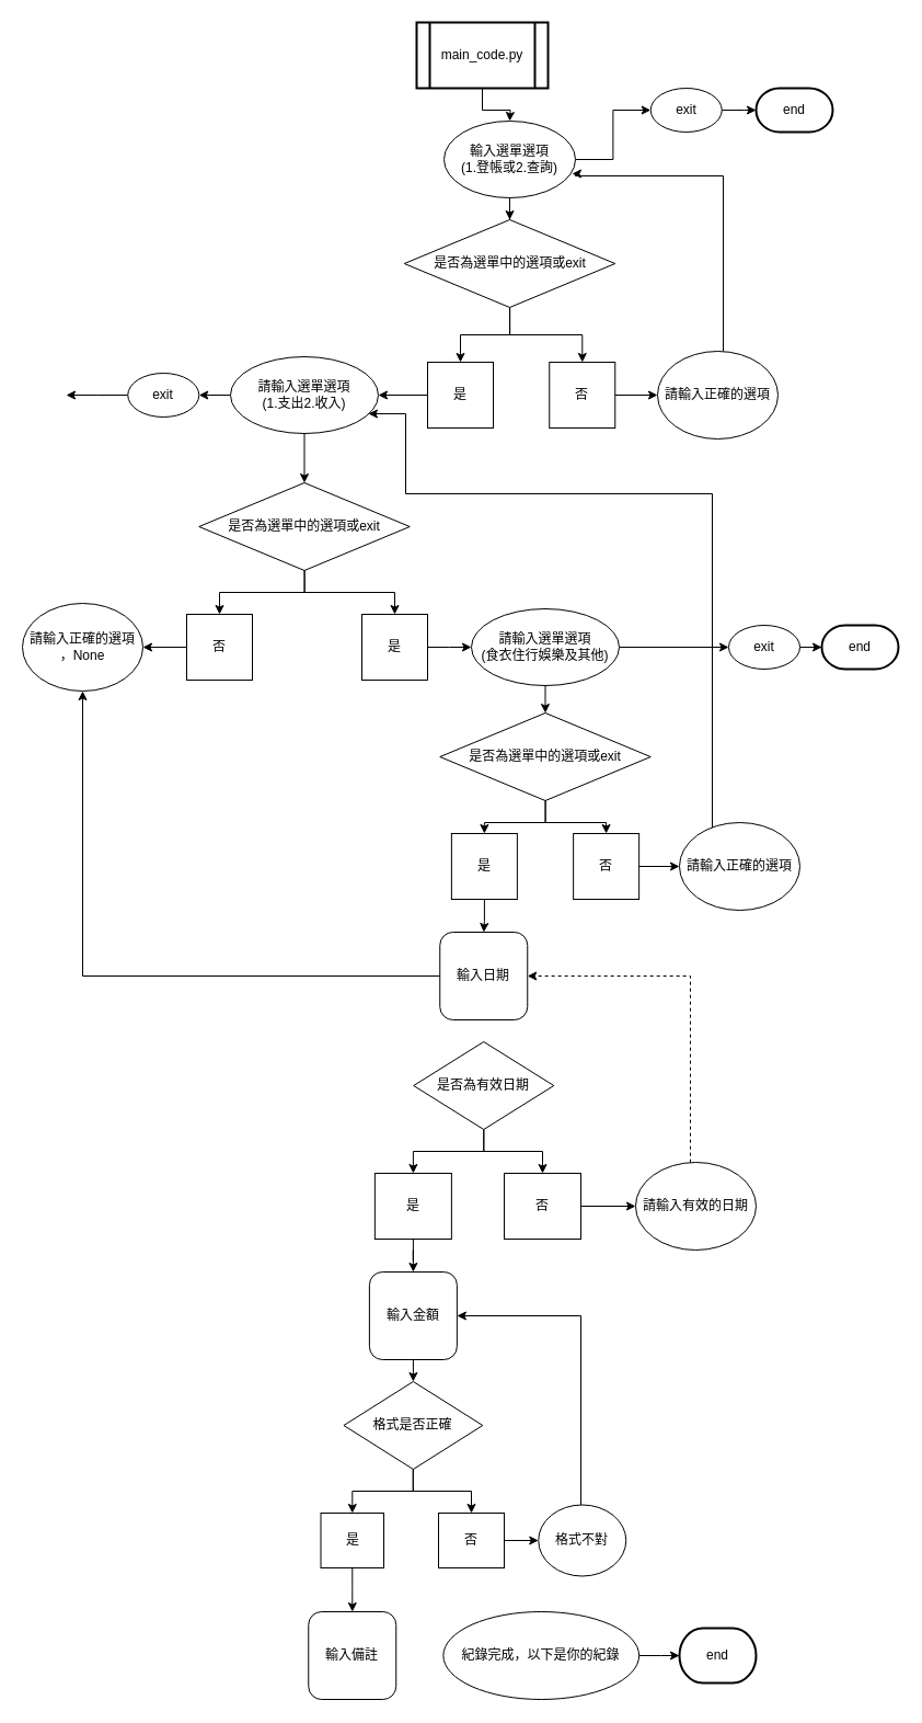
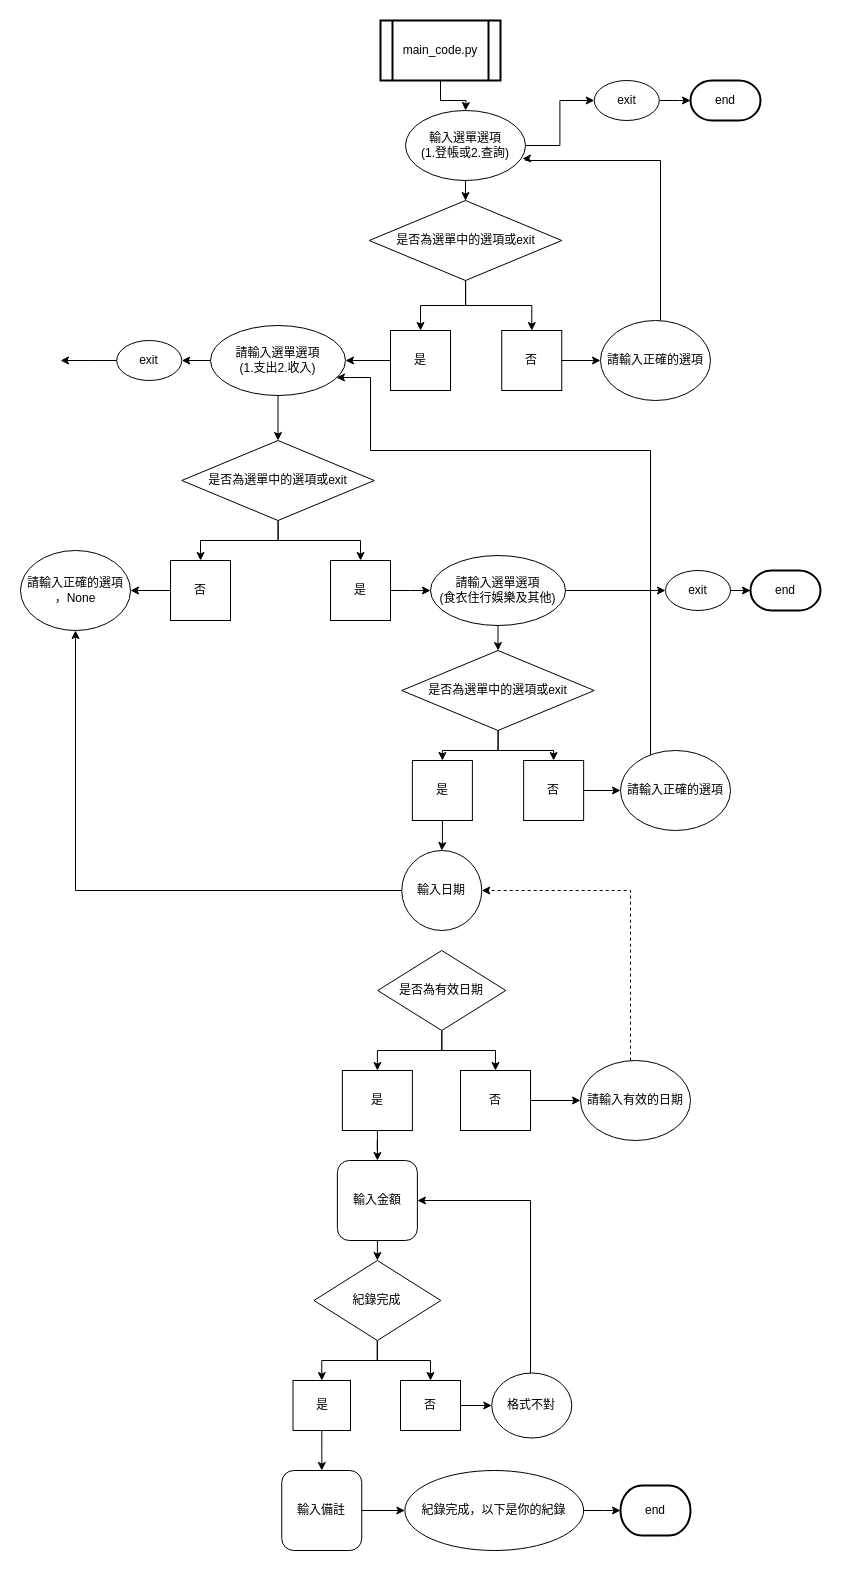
  <mxCell id="0" />
  <mxCell id="1" parent="0" />
  <mxCell id="2" value="" style="edgeStyle=orthogonalEdgeStyle;rounded=0;orthogonalLoop=1;jettySize=auto;html=1;" edge="1" parent="1" source="3"><mxGeometry relative="1" as="geometry"><mxPoint x="465" y="110" as="targetPoint" /></mxGeometry></mxCell>
  <mxCell id="3" value="main_code.py" style="shape=process;whiteSpace=wrap;html=1;backgroundOutline=1;strokeWidth=2;" vertex="1" parent="1"><mxGeometry x="380" y="20" width="120" height="60" as="geometry" /></mxCell>
  <mxCell id="4" value="" style="edgeStyle=orthogonalEdgeStyle;rounded=0;orthogonalLoop=1;jettySize=auto;html=1;entryX=0.5;entryY=0;entryDx=0;entryDy=0;" edge="1" parent="1" source="6" target="9"><mxGeometry relative="1" as="geometry"><mxPoint x="523" y="220" as="targetPoint" /></mxGeometry></mxCell>
  <mxCell id="5" value="" style="edgeStyle=orthogonalEdgeStyle;rounded=0;orthogonalLoop=1;jettySize=auto;html=1;" edge="1" parent="1" source="6" target="67"><mxGeometry relative="1" as="geometry" /></mxCell>
  <mxCell id="6" value="輸入選單選項&lt;br&gt;(1.登帳或2.查詢)" style="ellipse;whiteSpace=wrap;html=1;" vertex="1" parent="1"><mxGeometry x="405" y="110" width="120" height="70" as="geometry" /></mxCell>
  <mxCell id="7" value="" style="edgeStyle=orthogonalEdgeStyle;rounded=0;orthogonalLoop=1;jettySize=auto;html=1;" edge="1" parent="1" source="9" target="11"><mxGeometry relative="1" as="geometry" /></mxCell>
  <mxCell id="8" value="" style="edgeStyle=orthogonalEdgeStyle;rounded=0;orthogonalLoop=1;jettySize=auto;html=1;" edge="1" parent="1" source="9" target="13"><mxGeometry relative="1" as="geometry" /></mxCell>
  <mxCell id="9" value="是否為選單中的選項或exit" style="rhombus;whiteSpace=wrap;html=1;" vertex="1" parent="1"><mxGeometry x="368.75" y="200" width="192.5" height="80" as="geometry" /></mxCell>
  <mxCell id="10" value="" style="edgeStyle=orthogonalEdgeStyle;rounded=0;orthogonalLoop=1;jettySize=auto;html=1;" edge="1" parent="1" source="11" target="18"><mxGeometry relative="1" as="geometry" /></mxCell>
  <mxCell id="11" value="是" style="whiteSpace=wrap;html=1;" vertex="1" parent="1"><mxGeometry x="390" y="330" width="60" height="60" as="geometry" /></mxCell>
  <mxCell id="12" value="" style="edgeStyle=orthogonalEdgeStyle;rounded=0;orthogonalLoop=1;jettySize=auto;html=1;" edge="1" parent="1" source="13" target="15"><mxGeometry relative="1" as="geometry" /></mxCell>
  <mxCell id="13" value="否" style="whiteSpace=wrap;html=1;" vertex="1" parent="1"><mxGeometry x="501.25" y="330" width="60" height="60" as="geometry" /></mxCell>
  <mxCell id="14" value="" style="edgeStyle=orthogonalEdgeStyle;rounded=0;orthogonalLoop=1;jettySize=auto;html=1;entryX=0.975;entryY=0.686;entryDx=0;entryDy=0;entryPerimeter=0;" edge="1" parent="1" source="15" target="6"><mxGeometry relative="1" as="geometry"><mxPoint x="655" y="240" as="targetPoint" /><Array as="points"><mxPoint x="660" y="160" /><mxPoint x="525" y="160" /><mxPoint x="525" y="158" /></Array></mxGeometry></mxCell>
  <mxCell id="15" value="請輸入正確的選項" style="ellipse;whiteSpace=wrap;html=1;" vertex="1" parent="1"><mxGeometry x="600" y="320" width="110" height="80" as="geometry" /></mxCell>
  <mxCell id="16" value="" style="edgeStyle=orthogonalEdgeStyle;rounded=0;orthogonalLoop=1;jettySize=auto;html=1;entryX=0.5;entryY=0;entryDx=0;entryDy=0;" edge="1" parent="1" source="18" target="21"><mxGeometry relative="1" as="geometry"><mxPoint x="420" y="520" as="targetPoint" /></mxGeometry></mxCell>
  <mxCell id="17" value="" style="edgeStyle=orthogonalEdgeStyle;rounded=0;orthogonalLoop=1;jettySize=auto;html=1;" edge="1" parent="1" source="18" target="70"><mxGeometry relative="1" as="geometry" /></mxCell>
  <mxCell id="18" value="請輸入選單選項&lt;br&gt;(1.支出2.收入)" style="ellipse;whiteSpace=wrap;html=1;" vertex="1" parent="1"><mxGeometry x="210" y="325" width="135" height="70" as="geometry" /></mxCell>
  <mxCell id="19" value="" style="edgeStyle=orthogonalEdgeStyle;rounded=0;orthogonalLoop=1;jettySize=auto;html=1;" edge="1" parent="1" source="21" target="25"><mxGeometry relative="1" as="geometry" /></mxCell>
  <mxCell id="20" value="" style="edgeStyle=orthogonalEdgeStyle;rounded=0;orthogonalLoop=1;jettySize=auto;html=1;entryX=0.5;entryY=0;entryDx=0;entryDy=0;" edge="1" parent="1" source="21" target="23"><mxGeometry relative="1" as="geometry"><mxPoint x="207.5" y="560" as="targetPoint" /></mxGeometry></mxCell>
  <mxCell id="21" value="是否為選單中的選項或exit" style="rhombus;whiteSpace=wrap;html=1;" vertex="1" parent="1"><mxGeometry x="181.25" y="440" width="192.5" height="80" as="geometry" /></mxCell>
  <mxCell id="22" value="" style="edgeStyle=orthogonalEdgeStyle;rounded=0;orthogonalLoop=1;jettySize=auto;html=1;" edge="1" parent="1" source="23"><mxGeometry relative="1" as="geometry"><mxPoint x="430" y="590" as="targetPoint" /></mxGeometry></mxCell>
  <mxCell id="23" value="是" style="whiteSpace=wrap;html=1;" vertex="1" parent="1"><mxGeometry x="330" y="560" width="60" height="60" as="geometry" /></mxCell>
  <mxCell id="24" value="" style="edgeStyle=orthogonalEdgeStyle;rounded=0;orthogonalLoop=1;jettySize=auto;html=1;" edge="1" parent="1" source="25" target="26"><mxGeometry relative="1" as="geometry" /></mxCell>
  <mxCell id="25" value="否" style="whiteSpace=wrap;html=1;" vertex="1" parent="1"><mxGeometry x="170" y="560" width="60" height="60" as="geometry" /></mxCell>
  <mxCell id="26" value="請輸入正確的選項&lt;br&gt;，None" style="ellipse;whiteSpace=wrap;html=1;" vertex="1" parent="1"><mxGeometry x="20" y="550" width="110" height="80" as="geometry" /></mxCell>
  <mxCell id="27" value="" style="edgeStyle=orthogonalEdgeStyle;rounded=0;orthogonalLoop=1;jettySize=auto;html=1;" edge="1" parent="1" source="29" target="32"><mxGeometry relative="1" as="geometry" /></mxCell>
  <mxCell id="28" value="" style="edgeStyle=orthogonalEdgeStyle;rounded=0;orthogonalLoop=1;jettySize=auto;html=1;" edge="1" parent="1" source="29" target="72"><mxGeometry relative="1" as="geometry" /></mxCell>
  <mxCell id="29" value="請輸入選單選項&lt;br&gt;(食衣住行娛樂及其他)" style="ellipse;whiteSpace=wrap;html=1;" vertex="1" parent="1"><mxGeometry x="430" y="555" width="135" height="70" as="geometry" /></mxCell>
  <mxCell id="30" value="" style="edgeStyle=orthogonalEdgeStyle;rounded=0;orthogonalLoop=1;jettySize=auto;html=1;" edge="1" parent="1" source="32" target="36"><mxGeometry relative="1" as="geometry" /></mxCell>
  <mxCell id="31" value="" style="edgeStyle=orthogonalEdgeStyle;rounded=0;orthogonalLoop=1;jettySize=auto;html=1;entryX=0.5;entryY=0;entryDx=0;entryDy=0;" edge="1" parent="1" source="32" target="34"><mxGeometry relative="1" as="geometry"><mxPoint x="285" y="690" as="targetPoint" /></mxGeometry></mxCell>
  <mxCell id="32" value="是否為選單中的選項或exit" style="rhombus;whiteSpace=wrap;html=1;" vertex="1" parent="1"><mxGeometry x="401.25" y="650" width="192.5" height="80" as="geometry" /></mxCell>
  <mxCell id="33" value="" style="edgeStyle=orthogonalEdgeStyle;rounded=0;orthogonalLoop=1;jettySize=auto;html=1;" edge="1" parent="1" source="34" target="40"><mxGeometry relative="1" as="geometry" /></mxCell>
  <mxCell id="34" value="是" style="whiteSpace=wrap;html=1;" vertex="1" parent="1"><mxGeometry x="411.88" y="760" width="60" height="60" as="geometry" /></mxCell>
  <mxCell id="35" value="" style="edgeStyle=orthogonalEdgeStyle;rounded=0;orthogonalLoop=1;jettySize=auto;html=1;" edge="1" parent="1" source="36" target="38"><mxGeometry relative="1" as="geometry" /></mxCell>
  <mxCell id="36" value="否" style="whiteSpace=wrap;html=1;" vertex="1" parent="1"><mxGeometry x="523.13" y="760" width="60" height="60" as="geometry" /></mxCell>
  <mxCell id="37" value="" style="edgeStyle=orthogonalEdgeStyle;rounded=0;orthogonalLoop=1;jettySize=auto;html=1;entryX=0.933;entryY=0.743;entryDx=0;entryDy=0;exitX=0.5;exitY=0;exitDx=0;exitDy=0;entryPerimeter=0;" edge="1" parent="1" source="38" target="18"><mxGeometry relative="1" as="geometry"><mxPoint x="702.5" y="755" as="sourcePoint" /><mxPoint x="647.5" y="555" as="targetPoint" /><Array as="points"><mxPoint x="675" y="755" /><mxPoint x="650" y="755" /><mxPoint x="650" y="450" /><mxPoint x="370" y="450" /><mxPoint x="370" y="377" /></Array></mxGeometry></mxCell>
  <mxCell id="38" value="請輸入正確的選項" style="ellipse;whiteSpace=wrap;html=1;" vertex="1" parent="1"><mxGeometry x="620" y="750" width="110" height="80" as="geometry" /></mxCell>
  <mxCell id="39" value="" style="edgeStyle=orthogonalEdgeStyle;rounded=0;orthogonalLoop=1;jettySize=auto;html=1;" edge="1" parent="1" source="40" target="26"><mxGeometry relative="1" as="geometry" /></mxCell>
- <mxCell id="40" value="輸入日期" style="whiteSpace=wrap;html=1;rounded=1;" vertex="1" parent="1"><mxGeometry x="401.25" y="850" width="80" height="80" as="geometry" /></mxCell>
+ <mxCell id="40" value="輸入日期" style="ellipse;whiteSpace=wrap;html=1;" vertex="1" parent="1"><mxGeometry x="401.25" y="850" width="80" height="80" as="geometry" /></mxCell>
  <mxCell id="41" value="" style="edgeStyle=orthogonalEdgeStyle;rounded=0;orthogonalLoop=1;jettySize=auto;html=1;" edge="1" parent="1" source="43" target="45"><mxGeometry relative="1" as="geometry" /></mxCell>
  <mxCell id="42" value="" style="edgeStyle=orthogonalEdgeStyle;rounded=0;orthogonalLoop=1;jettySize=auto;html=1;" edge="1" parent="1" source="43" target="47"><mxGeometry relative="1" as="geometry" /></mxCell>
  <mxCell id="43" value="是否為有效日期" style="rhombus;whiteSpace=wrap;html=1;" vertex="1" parent="1"><mxGeometry x="377.19" y="950" width="128.12" height="80" as="geometry" /></mxCell>
  <mxCell id="44" value="" style="edgeStyle=orthogonalEdgeStyle;rounded=0;orthogonalLoop=1;jettySize=auto;html=1;" edge="1" parent="1" source="45" target="49"><mxGeometry relative="1" as="geometry" /></mxCell>
  <mxCell id="45" value="是" style="whiteSpace=wrap;html=1;" vertex="1" parent="1"><mxGeometry x="341.88" y="1070" width="70" height="60" as="geometry" /></mxCell>
  <mxCell id="46" value="" style="edgeStyle=orthogonalEdgeStyle;rounded=0;orthogonalLoop=1;jettySize=auto;html=1;" edge="1" parent="1" source="47" target="51"><mxGeometry relative="1" as="geometry" /></mxCell>
  <mxCell id="47" value="否" style="whiteSpace=wrap;html=1;" vertex="1" parent="1"><mxGeometry x="460" y="1070" width="70" height="60" as="geometry" /></mxCell>
  <mxCell id="48" value="" style="edgeStyle=orthogonalEdgeStyle;rounded=0;orthogonalLoop=1;jettySize=auto;html=1;" edge="1" parent="1" source="49" target="54"><mxGeometry relative="1" as="geometry" /></mxCell>
  <mxCell id="49" value="輸入金額" style="whiteSpace=wrap;html=1;rounded=1;" vertex="1" parent="1"><mxGeometry x="336.88" y="1160" width="80" height="80" as="geometry" /></mxCell>
  <mxCell id="50" value="" style="edgeStyle=orthogonalEdgeStyle;rounded=0;orthogonalLoop=1;jettySize=auto;html=1;entryX=1;entryY=0.5;entryDx=0;entryDy=0;dashed=1;" edge="1" parent="1" source="51" target="40"><mxGeometry relative="1" as="geometry"><mxPoint x="635" y="980" as="targetPoint" /><Array as="points"><mxPoint x="630" y="890" /></Array></mxGeometry></mxCell>
  <mxCell id="51" value="請輸入有效的日期" style="ellipse;whiteSpace=wrap;html=1;" vertex="1" parent="1"><mxGeometry x="580" y="1060" width="110" height="80" as="geometry" /></mxCell>
  <mxCell id="52" value="" style="edgeStyle=orthogonalEdgeStyle;rounded=0;orthogonalLoop=1;jettySize=auto;html=1;" edge="1" parent="1" source="54" target="56"><mxGeometry relative="1" as="geometry" /></mxCell>
  <mxCell id="53" value="" style="edgeStyle=orthogonalEdgeStyle;rounded=0;orthogonalLoop=1;jettySize=auto;html=1;" edge="1" parent="1" source="54" target="58"><mxGeometry relative="1" as="geometry" /></mxCell>
- <mxCell id="54" value="格式是否正確" style="rhombus;whiteSpace=wrap;html=1;" vertex="1" parent="1"><mxGeometry x="313.44" y="1260" width="126.88" height="80" as="geometry" /></mxCell>
+ <mxCell id="54" value="紀錄完成" style="rhombus;whiteSpace=wrap;html=1;" vertex="1" parent="1"><mxGeometry x="313.44" y="1260" width="126.88" height="80" as="geometry" /></mxCell>
  <mxCell id="55" value="" style="edgeStyle=orthogonalEdgeStyle;rounded=0;orthogonalLoop=1;jettySize=auto;html=1;" edge="1" parent="1" source="56" target="62"><mxGeometry relative="1" as="geometry" /></mxCell>
  <mxCell id="56" value="是" style="whiteSpace=wrap;html=1;" vertex="1" parent="1"><mxGeometry x="292.5" y="1380" width="57.5" height="50" as="geometry" /></mxCell>
  <mxCell id="57" value="" style="edgeStyle=orthogonalEdgeStyle;rounded=0;orthogonalLoop=1;jettySize=auto;html=1;" edge="1" parent="1" source="58" target="60"><mxGeometry relative="1" as="geometry" /></mxCell>
  <mxCell id="58" value="否" style="whiteSpace=wrap;html=1;" vertex="1" parent="1"><mxGeometry x="400" y="1380" width="60" height="50" as="geometry" /></mxCell>
  <mxCell id="59" value="" style="edgeStyle=orthogonalEdgeStyle;rounded=0;orthogonalLoop=1;jettySize=auto;html=1;entryX=1;entryY=0.5;entryDx=0;entryDy=0;" edge="1" parent="1" source="60" target="49"><mxGeometry relative="1" as="geometry"><mxPoint x="531.25" y="1292.5" as="targetPoint" /><Array as="points"><mxPoint x="530" y="1200" /></Array></mxGeometry></mxCell>
  <mxCell id="60" value="格式不對" style="ellipse;whiteSpace=wrap;html=1;" vertex="1" parent="1"><mxGeometry x="491.25" y="1372.5" width="80" height="65" as="geometry" /></mxCell>
+ <mxCell id="61" value="" style="edgeStyle=orthogonalEdgeStyle;rounded=0;orthogonalLoop=1;jettySize=auto;html=1;" edge="1" parent="1" source="62" target="64"><mxGeometry relative="1" as="geometry" /></mxCell>
  <mxCell id="62" value="輸入備註" style="whiteSpace=wrap;html=1;rounded=1;" vertex="1" parent="1"><mxGeometry x="281.25" y="1470" width="80" height="80" as="geometry" /></mxCell>
  <mxCell id="63" value="" style="edgeStyle=orthogonalEdgeStyle;rounded=0;orthogonalLoop=1;jettySize=auto;html=1;" edge="1" parent="1" source="64"><mxGeometry relative="1" as="geometry"><mxPoint x="620" y="1510" as="targetPoint" /></mxGeometry></mxCell>
  <mxCell id="64" value="紀錄完成，以下是你的紀錄" style="ellipse;whiteSpace=wrap;html=1;" vertex="1" parent="1"><mxGeometry x="404.38" y="1470" width="178.75" height="80" as="geometry" /></mxCell>
  <mxCell id="65" value="end" style="strokeWidth=2;html=1;shape=mxgraph.flowchart.terminator;whiteSpace=wrap;" vertex="1" parent="1"><mxGeometry x="620" y="1485" width="70" height="50" as="geometry" /></mxCell>
  <mxCell id="66" value="" style="edgeStyle=orthogonalEdgeStyle;rounded=0;orthogonalLoop=1;jettySize=auto;html=1;" edge="1" parent="1" source="67"><mxGeometry relative="1" as="geometry"><mxPoint x="690" y="100" as="targetPoint" /></mxGeometry></mxCell>
  <mxCell id="67" value="exit" style="ellipse;whiteSpace=wrap;html=1;" vertex="1" parent="1"><mxGeometry x="593.75" y="80" width="65" height="40" as="geometry" /></mxCell>
  <mxCell id="68" value="end" style="strokeWidth=2;html=1;shape=mxgraph.flowchart.terminator;whiteSpace=wrap;" vertex="1" parent="1"><mxGeometry x="690" y="80" width="70" height="40" as="geometry" /></mxCell>
  <mxCell id="69" value="" style="edgeStyle=orthogonalEdgeStyle;rounded=0;orthogonalLoop=1;jettySize=auto;html=1;" edge="1" parent="1" source="70"><mxGeometry relative="1" as="geometry"><mxPoint y="360" as="targetPoint" x="60" /></mxGeometry></mxCell>
  <mxCell id="70" value="exit" style="ellipse;whiteSpace=wrap;html=1;" vertex="1" parent="1"><mxGeometry x="116.25" y="340" width="65" height="40" as="geometry" /></mxCell>
  <mxCell id="71" value="" style="edgeStyle=orthogonalEdgeStyle;rounded=0;orthogonalLoop=1;jettySize=auto;html=1;" edge="1" parent="1" source="72" target="73"><mxGeometry relative="1" as="geometry" /></mxCell>
  <mxCell id="72" value="exit" style="ellipse;whiteSpace=wrap;html=1;" vertex="1" parent="1"><mxGeometry x="665" y="570" width="65" height="40" as="geometry" /></mxCell>
  <mxCell id="73" value="end" style="strokeWidth=2;html=1;shape=mxgraph.flowchart.terminator;whiteSpace=wrap;" vertex="1" parent="1"><mxGeometry x="750" y="570" width="70" height="40" as="geometry" /></mxCell>
